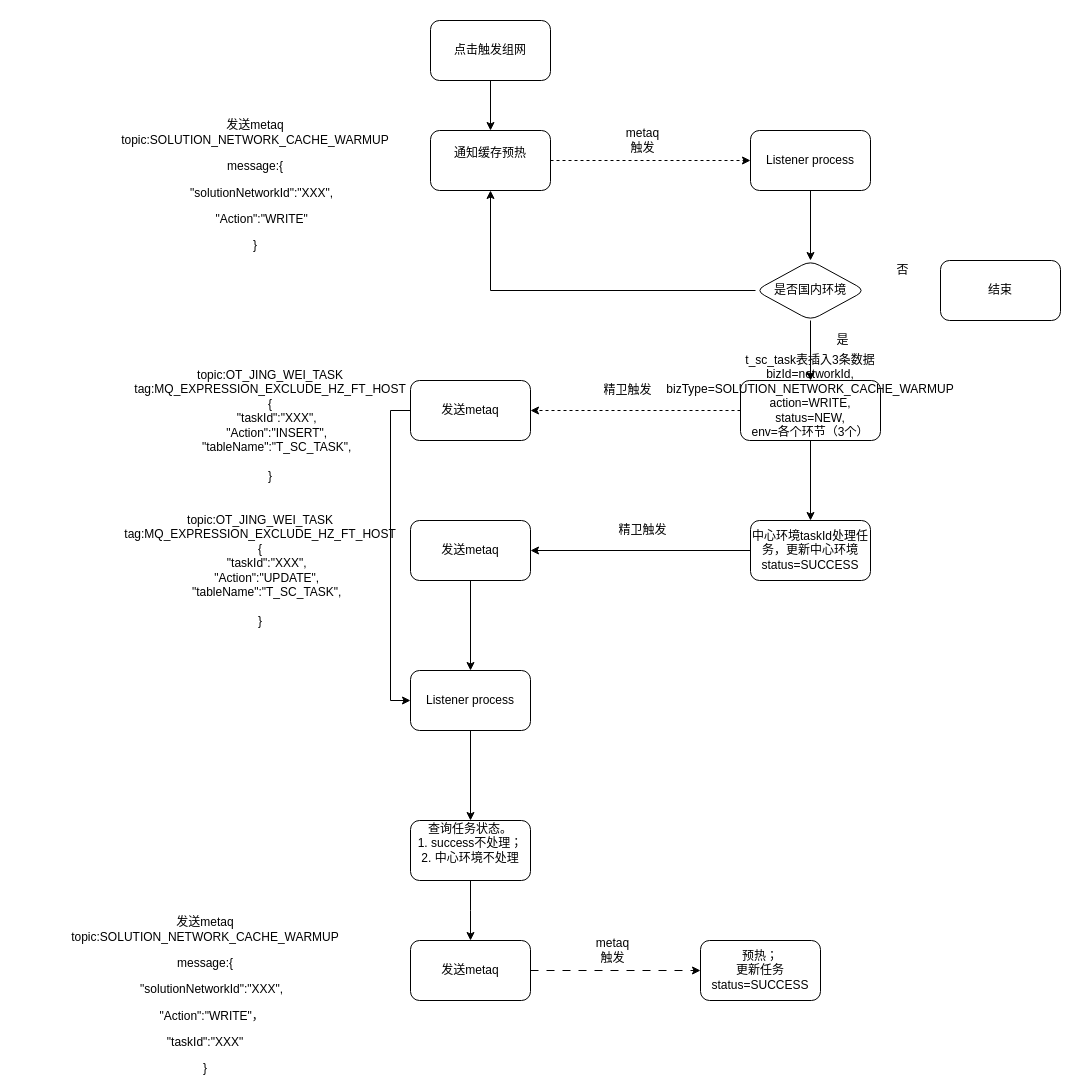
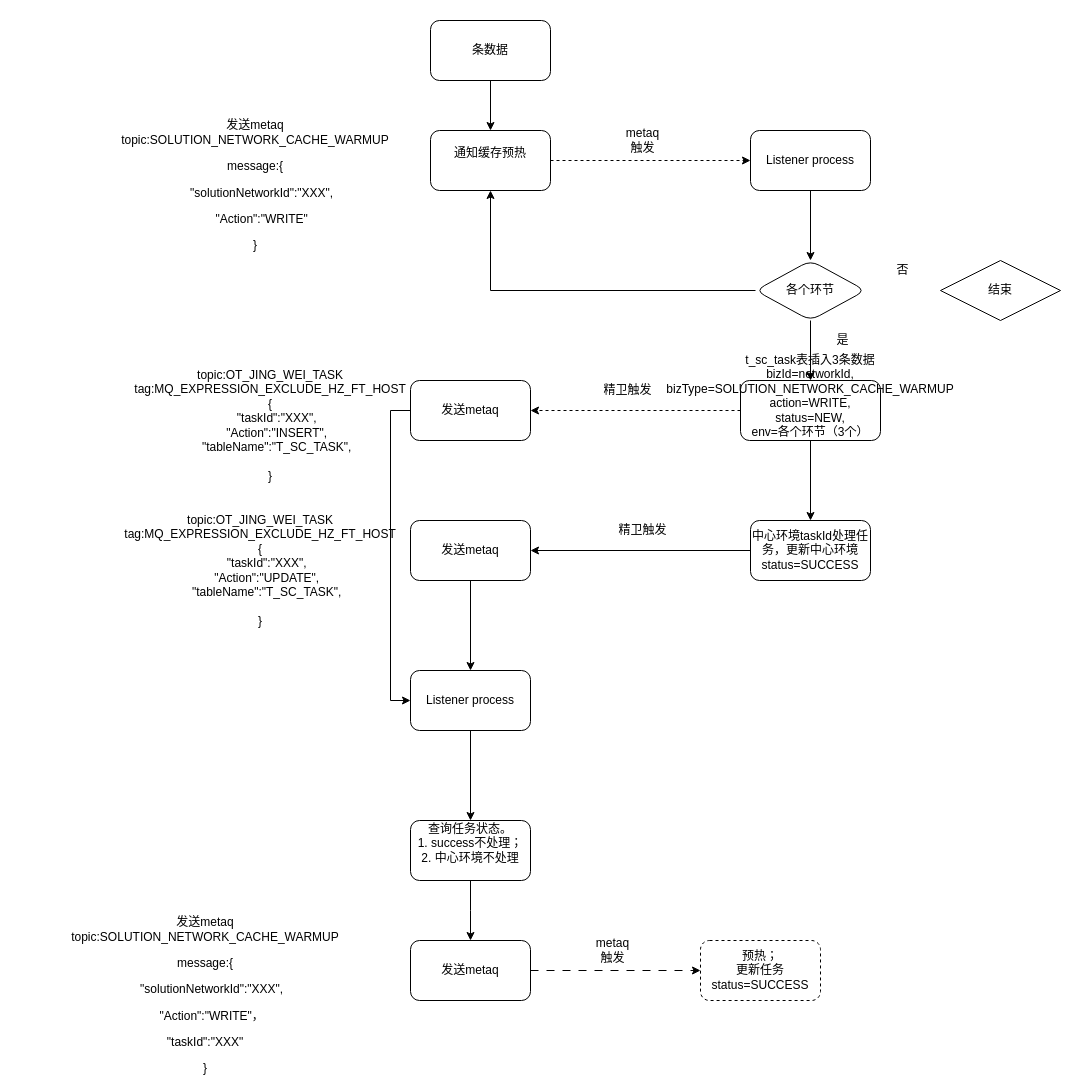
  <mxCell id="0" />
  <mxCell id="1" parent="0" />
  <mxCell id="2" style="edgeStyle=orthogonalEdgeStyle;rounded=0;orthogonalLoop=1;jettySize=auto;html=1;exitX=1;exitY=0.5;exitDx=0;exitDy=0;dashed=1;" edge="1" parent="1" source="3" target="8"><mxGeometry relative="1" as="geometry" /></mxCell>
  <mxCell id="3" value="通知缓存预热&lt;div&gt;&lt;br&gt;&lt;/div&gt;" style="rounded=1;whiteSpace=wrap;html=1;fillColor=none;" vertex="1" parent="1"><mxGeometry x="430" y="130" width="120" height="60" as="geometry" /></mxCell>
  <mxCell id="4" style="edgeStyle=orthogonalEdgeStyle;rounded=0;orthogonalLoop=1;jettySize=auto;html=1;exitX=0.5;exitY=1;exitDx=0;exitDy=0;entryX=0.5;entryY=0;entryDx=0;entryDy=0;" edge="1" parent="1" source="5" target="3"><mxGeometry relative="1" as="geometry" /></mxCell>
- <mxCell id="5" value="点击触发组网" style="rounded=1;whiteSpace=wrap;html=1;fillColor=none;" vertex="1" parent="1"><mxGeometry x="430" y="20" width="120" height="60" as="geometry" /></mxCell>
+ <mxCell id="5" value="条数据" style="rounded=1;whiteSpace=wrap;html=1;fillColor=none;" vertex="1" parent="1"><mxGeometry x="430" y="20" width="120" height="60" as="geometry" /></mxCell>
  <mxCell id="6" value="&lt;p&gt;发送metaq&lt;br&gt;topic:SOLUTION_NETWORK_CACHE_WARMUP&lt;/p&gt;&lt;p&gt;message:&lt;span style=&quot;background-color: initial;&quot;&gt;{&lt;/span&gt;&lt;/p&gt;&lt;p&gt;&amp;nbsp; &amp;nbsp; &quot;solutionNetworkId&quot;:&quot;XXX&quot;,&lt;/p&gt;&lt;p&gt;&amp;nbsp; &amp;nbsp; &quot;Action&quot;:&quot;WRITE&quot;&lt;/p&gt;&lt;p&gt;}&lt;/p&gt;" style="text;html=1;align=center;verticalAlign=middle;whiteSpace=wrap;rounded=0;" vertex="1" parent="1"><mxGeometry x="70" y="110" width="370" height="150" as="geometry" /></mxCell>
  <mxCell id="7" value="" style="edgeStyle=orthogonalEdgeStyle;rounded=0;orthogonalLoop=1;jettySize=auto;html=1;" edge="1" parent="1" source="8" target="12"><mxGeometry relative="1" as="geometry" /></mxCell>
  <mxCell id="8" value="Listener process" style="rounded=1;whiteSpace=wrap;html=1;fillColor=none;" vertex="1" parent="1"><mxGeometry x="750" y="130" width="120" height="60" as="geometry" /></mxCell>
  <mxCell id="9" value="否" style="text;html=1;align=center;verticalAlign=middle;whiteSpace=wrap;rounded=0;" vertex="1" parent="1"><mxGeometry x="880" y="260" width="45" height="20" as="geometry" /></mxCell>
  <mxCell id="10" value="" style="edgeStyle=orthogonalEdgeStyle;rounded=0;orthogonalLoop=1;jettySize=auto;html=1;" edge="1" parent="1" source="12" target="3"><mxGeometry relative="1" as="geometry" /></mxCell>
  <mxCell id="11" style="edgeStyle=orthogonalEdgeStyle;rounded=0;orthogonalLoop=1;jettySize=auto;html=1;exitX=0.5;exitY=1;exitDx=0;exitDy=0;entryX=0.5;entryY=0;entryDx=0;entryDy=0;" edge="1" parent="1" source="12" target="17"><mxGeometry relative="1" as="geometry" /></mxCell>
- <mxCell id="12" value="是否国内环境" style="rhombus;whiteSpace=wrap;html=1;fillColor=none;rounded=1;" vertex="1" parent="1"><mxGeometry x="755" y="260" width="110" height="60" as="geometry" /></mxCell>
- <mxCell id="13" value="结束" style="whiteSpace=wrap;html=1;fillColor=none;rounded=1;" vertex="1" parent="1"><mxGeometry x="940" y="260" width="120" height="60" as="geometry" /></mxCell>
+ <mxCell id="12" value="各个环节" style="rhombus;whiteSpace=wrap;html=1;fillColor=none;rounded=1;" vertex="1" parent="1"><mxGeometry x="755" y="260" width="110" height="60" as="geometry" /></mxCell>
+ <mxCell id="13" value="结束" style="rhombus;whiteSpace=wrap;html=1;fillColor=none;" vertex="1" parent="1"><mxGeometry x="940" y="260" width="120" height="60" as="geometry" /></mxCell>
  <mxCell id="14" value="是" style="text;html=1;align=center;verticalAlign=middle;whiteSpace=wrap;rounded=0;" vertex="1" parent="1"><mxGeometry x="820" y="330" width="45" height="20" as="geometry" /></mxCell>
  <mxCell id="15" value="" style="edgeStyle=orthogonalEdgeStyle;rounded=0;orthogonalLoop=1;jettySize=auto;html=1;" edge="1" parent="1" source="17" target="19"><mxGeometry relative="1" as="geometry" /></mxCell>
  <mxCell id="16" style="edgeStyle=orthogonalEdgeStyle;rounded=0;orthogonalLoop=1;jettySize=auto;html=1;exitX=0;exitY=0.5;exitDx=0;exitDy=0;entryX=1;entryY=0.5;entryDx=0;entryDy=0;dashed=1;" edge="1" parent="1" source="17" target="21"><mxGeometry relative="1" as="geometry" /></mxCell>
  <mxCell id="17" value="&lt;div&gt;t_sc_task表插入3条数据&lt;br&gt;&lt;/div&gt;&lt;div&gt;bizId=networkId,&lt;/div&gt;&lt;div&gt;bizType=SOLUTION_NETWORK_CACHE_WARMUP&lt;/div&gt;&lt;div&gt;action=WRITE,&lt;/div&gt;&lt;div&gt;status=NEW,&lt;/div&gt;&lt;div&gt;env=各个环节（3个）&lt;/div&gt;&lt;div&gt;&lt;br&gt;&lt;/div&gt;&lt;div&gt;&lt;br&gt;&lt;/div&gt;" style="rounded=1;whiteSpace=wrap;html=1;fillColor=none;" vertex="1" parent="1"><mxGeometry x="740" y="380" width="140" height="60" as="geometry" /></mxCell>
  <mxCell id="18" style="edgeStyle=orthogonalEdgeStyle;rounded=0;orthogonalLoop=1;jettySize=auto;html=1;exitX=0;exitY=0.5;exitDx=0;exitDy=0;" edge="1" parent="1" source="19" target="25"><mxGeometry relative="1" as="geometry" /></mxCell>
  <mxCell id="19" value="中心环境taskId处理任务，更新中心环境status=SUCCESS" style="whiteSpace=wrap;html=1;fillColor=none;rounded=1;" vertex="1" parent="1"><mxGeometry x="750" y="520" width="120" height="60" as="geometry" /></mxCell>
  <mxCell id="20" style="edgeStyle=orthogonalEdgeStyle;rounded=0;orthogonalLoop=1;jettySize=auto;html=1;exitX=0;exitY=0.5;exitDx=0;exitDy=0;entryX=0;entryY=0.5;entryDx=0;entryDy=0;" edge="1" parent="1" source="21" target="30"><mxGeometry relative="1" as="geometry" /></mxCell>
  <mxCell id="21" value="发送metaq" style="rounded=1;whiteSpace=wrap;html=1;fillColor=none;" vertex="1" parent="1"><mxGeometry x="410" y="380" width="120" height="60" as="geometry" /></mxCell>
  <mxCell id="22" value="metaq 触发" style="text;html=1;align=center;verticalAlign=middle;whiteSpace=wrap;rounded=0;" vertex="1" parent="1"><mxGeometry x="620" y="130" width="45" height="20" as="geometry" /></mxCell>
  <mxCell id="23" value="精卫触发" style="text;html=1;align=center;verticalAlign=middle;whiteSpace=wrap;rounded=0;" vertex="1" parent="1"><mxGeometry x="600" y="380" width="55" height="20" as="geometry" /></mxCell>
  <mxCell id="24" style="edgeStyle=orthogonalEdgeStyle;rounded=0;orthogonalLoop=1;jettySize=auto;html=1;exitX=0.5;exitY=1;exitDx=0;exitDy=0;entryX=0.5;entryY=0;entryDx=0;entryDy=0;" edge="1" parent="1" source="25" target="30"><mxGeometry relative="1" as="geometry" /></mxCell>
  <mxCell id="25" value="&lt;div&gt;发送metaq&lt;br&gt;&lt;/div&gt;" style="rounded=1;whiteSpace=wrap;html=1;fillColor=none;" vertex="1" parent="1"><mxGeometry x="410" y="520" width="120" height="60" as="geometry" /></mxCell>
  <mxCell id="26" value="精卫触发" style="text;html=1;align=center;verticalAlign=middle;whiteSpace=wrap;rounded=0;" vertex="1" parent="1"><mxGeometry x="615" y="520" width="55" height="20" as="geometry" /></mxCell>
  <mxCell id="27" value="&lt;div&gt;topic:OT_JING_WEI_TASK&lt;/div&gt;&lt;div&gt;tag:MQ_EXPRESSION_EXCLUDE_HZ_FT_HOST&lt;/div&gt;&lt;div&gt;{&lt;/div&gt;&lt;div&gt;&amp;nbsp; &amp;nbsp; &quot;taskId&quot;:&quot;XXX&quot;,&lt;/div&gt;&lt;div&gt;&amp;nbsp; &amp;nbsp; &quot;Action&quot;:&quot;INSERT&quot;,&lt;/div&gt;&lt;div&gt;&amp;nbsp; &amp;nbsp; &quot;tableName&quot;:&quot;T_SC_TASK&quot;,&lt;/div&gt;&lt;div&gt;&amp;nbsp; &amp;nbsp;&amp;nbsp;&lt;/div&gt;&lt;div&gt;}&lt;/div&gt;" style="text;html=1;align=center;verticalAlign=middle;whiteSpace=wrap;rounded=0;" vertex="1" parent="1"><mxGeometry x="240" y="410" width="60" height="30" as="geometry" /></mxCell>
  <mxCell id="28" value="&lt;div&gt;topic:OT_JING_WEI_TASK&lt;/div&gt;&lt;div&gt;tag:MQ_EXPRESSION_EXCLUDE_HZ_FT_HOST&lt;/div&gt;&lt;div&gt;{&lt;/div&gt;&lt;div&gt;&amp;nbsp; &amp;nbsp; &quot;taskId&quot;:&quot;XXX&quot;,&lt;/div&gt;&lt;div&gt;&amp;nbsp; &amp;nbsp; &quot;Action&quot;:&quot;UPDATE&quot;,&lt;/div&gt;&lt;div&gt;&amp;nbsp; &amp;nbsp; &quot;tableName&quot;:&quot;T_SC_TASK&quot;,&lt;/div&gt;&lt;div&gt;&amp;nbsp; &amp;nbsp;&amp;nbsp;&lt;/div&gt;&lt;div&gt;}&lt;/div&gt;" style="text;html=1;align=center;verticalAlign=middle;whiteSpace=wrap;rounded=0;" vertex="1" parent="1"><mxGeometry x="230" y="555" width="60" height="30" as="geometry" /></mxCell>
  <mxCell id="29" value="" style="edgeStyle=orthogonalEdgeStyle;rounded=0;orthogonalLoop=1;jettySize=auto;html=1;" edge="1" parent="1" source="30" target="32"><mxGeometry relative="1" as="geometry" /></mxCell>
  <mxCell id="30" value="Listener process" style="rounded=1;whiteSpace=wrap;html=1;fillColor=none;" vertex="1" parent="1"><mxGeometry x="410" y="670" width="120" height="60" as="geometry" /></mxCell>
  <mxCell id="31" style="edgeStyle=orthogonalEdgeStyle;rounded=0;orthogonalLoop=1;jettySize=auto;html=1;exitX=0.5;exitY=1;exitDx=0;exitDy=0;" edge="1" parent="1" source="32"><mxGeometry relative="1" as="geometry"><mxPoint x="470" y="940" as="targetPoint" /></mxGeometry></mxCell>
  <mxCell id="32" value="查询任务状态。&lt;div&gt;1. success不处理；&lt;/div&gt;&lt;div&gt;2. 中心环境不处理&lt;br&gt;&lt;div&gt;&lt;br&gt;&lt;/div&gt;&lt;/div&gt;" style="whiteSpace=wrap;html=1;fillColor=none;rounded=1;" vertex="1" parent="1"><mxGeometry x="410" y="820" width="120" height="60" as="geometry" /></mxCell>
  <mxCell id="33" style="edgeStyle=orthogonalEdgeStyle;rounded=0;orthogonalLoop=1;jettySize=auto;html=1;exitX=1;exitY=0.5;exitDx=0;exitDy=0;entryX=0;entryY=0.5;entryDx=0;entryDy=0;dashed=1;dashPattern=8 8;" edge="1" parent="1" source="34" target="36"><mxGeometry relative="1" as="geometry" /></mxCell>
  <mxCell id="34" value="&lt;div&gt;&lt;div&gt;发送metaq&lt;br&gt;&lt;/div&gt;&lt;/div&gt;" style="whiteSpace=wrap;html=1;fillColor=none;rounded=1;" vertex="1" parent="1"><mxGeometry x="410" y="940" width="120" height="60" as="geometry" /></mxCell>
  <mxCell id="35" value="&lt;p&gt;发送metaq&lt;br&gt;topic:SOLUTION_NETWORK_CACHE_WARMUP&lt;/p&gt;&lt;p&gt;message:&lt;span style=&quot;background-color: initial;&quot;&gt;{&lt;/span&gt;&lt;/p&gt;&lt;p&gt;&amp;nbsp; &amp;nbsp; &quot;solutionNetworkId&quot;:&quot;XXX&quot;,&lt;/p&gt;&lt;p&gt;&amp;nbsp; &amp;nbsp; &quot;Action&quot;:&quot;WRITE&quot;，&lt;/p&gt;&lt;p&gt;&quot;taskId&quot;:&quot;XXX&quot;&lt;/p&gt;&lt;p&gt;}&lt;/p&gt;" style="text;html=1;align=center;verticalAlign=middle;whiteSpace=wrap;rounded=0;" vertex="1" parent="1"><mxGeometry x="20" y="920" width="370" height="150" as="geometry" /></mxCell>
- <mxCell id="36" value="预热；&lt;div&gt;更新任务status=SUCCESS&lt;/div&gt;" style="whiteSpace=wrap;html=1;fillColor=none;rounded=1;" vertex="1" parent="1"><mxGeometry x="700" y="940" width="120" height="60" as="geometry" /></mxCell>
+ <mxCell id="36" value="预热；&lt;div&gt;更新任务status=SUCCESS&lt;/div&gt;" style="whiteSpace=wrap;html=1;fillColor=none;rounded=1;dashed=1;" vertex="1" parent="1"><mxGeometry x="700" y="940" width="120" height="60" as="geometry" /></mxCell>
  <mxCell id="37" value="metaq 触发" style="text;html=1;align=center;verticalAlign=middle;whiteSpace=wrap;rounded=0;" vertex="1" parent="1"><mxGeometry x="590" y="940" width="45" height="20" as="geometry" /></mxCell>
